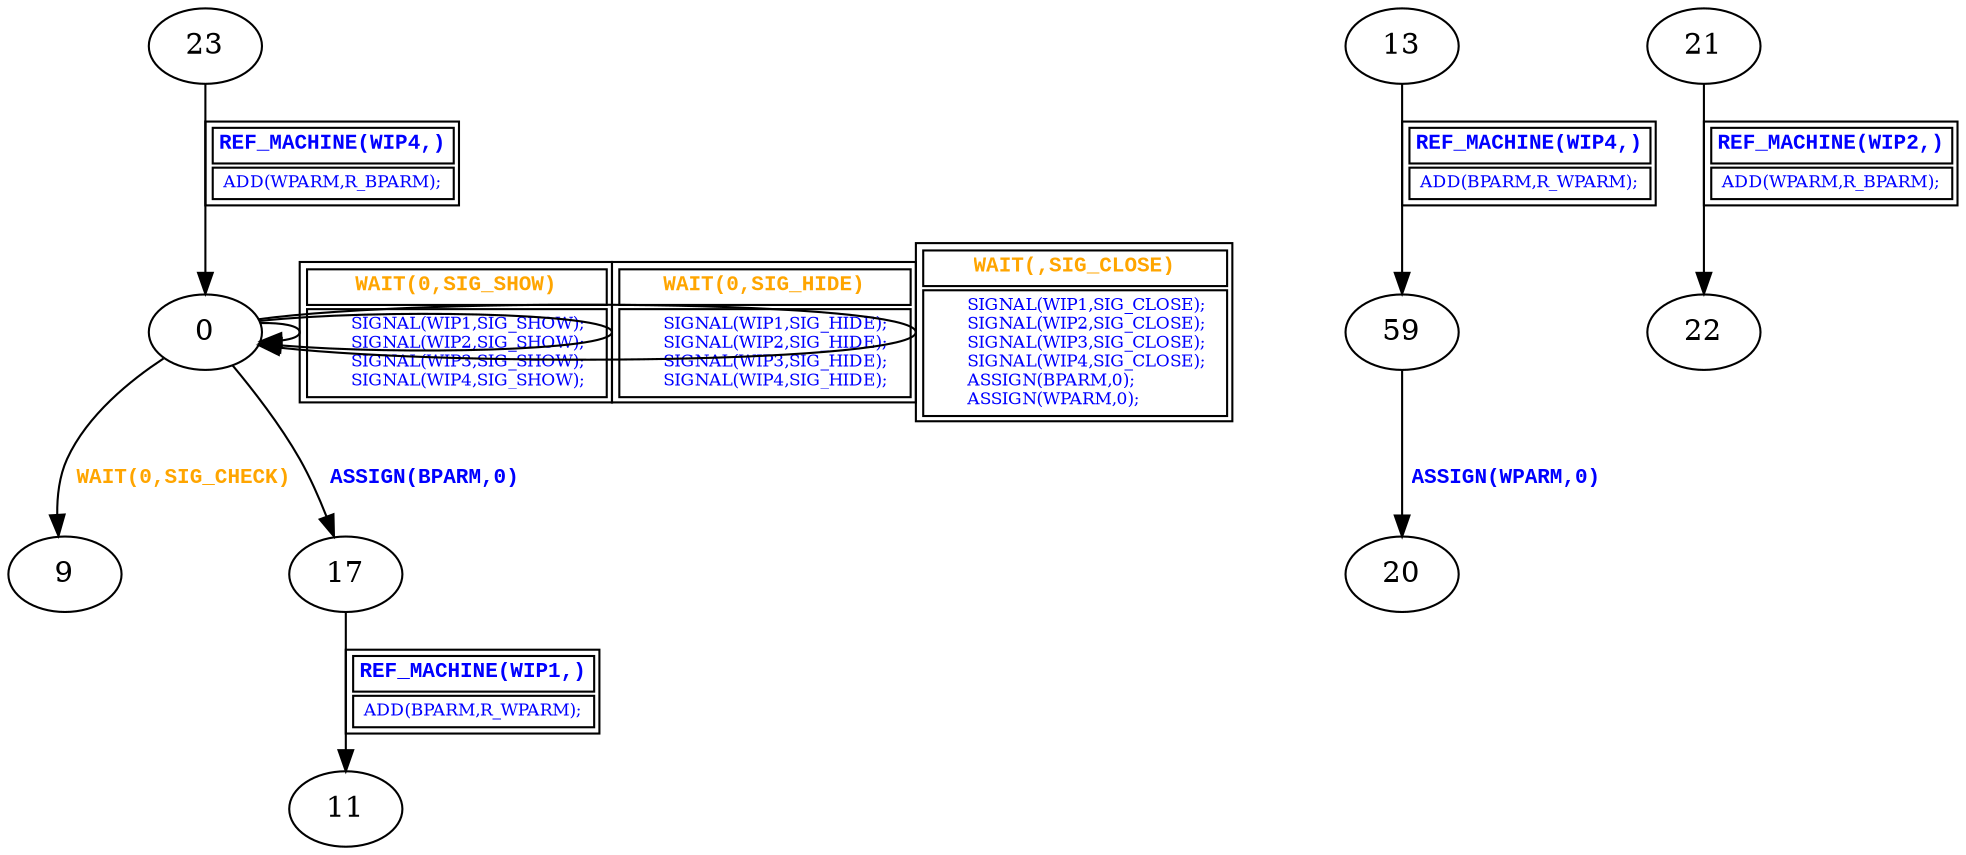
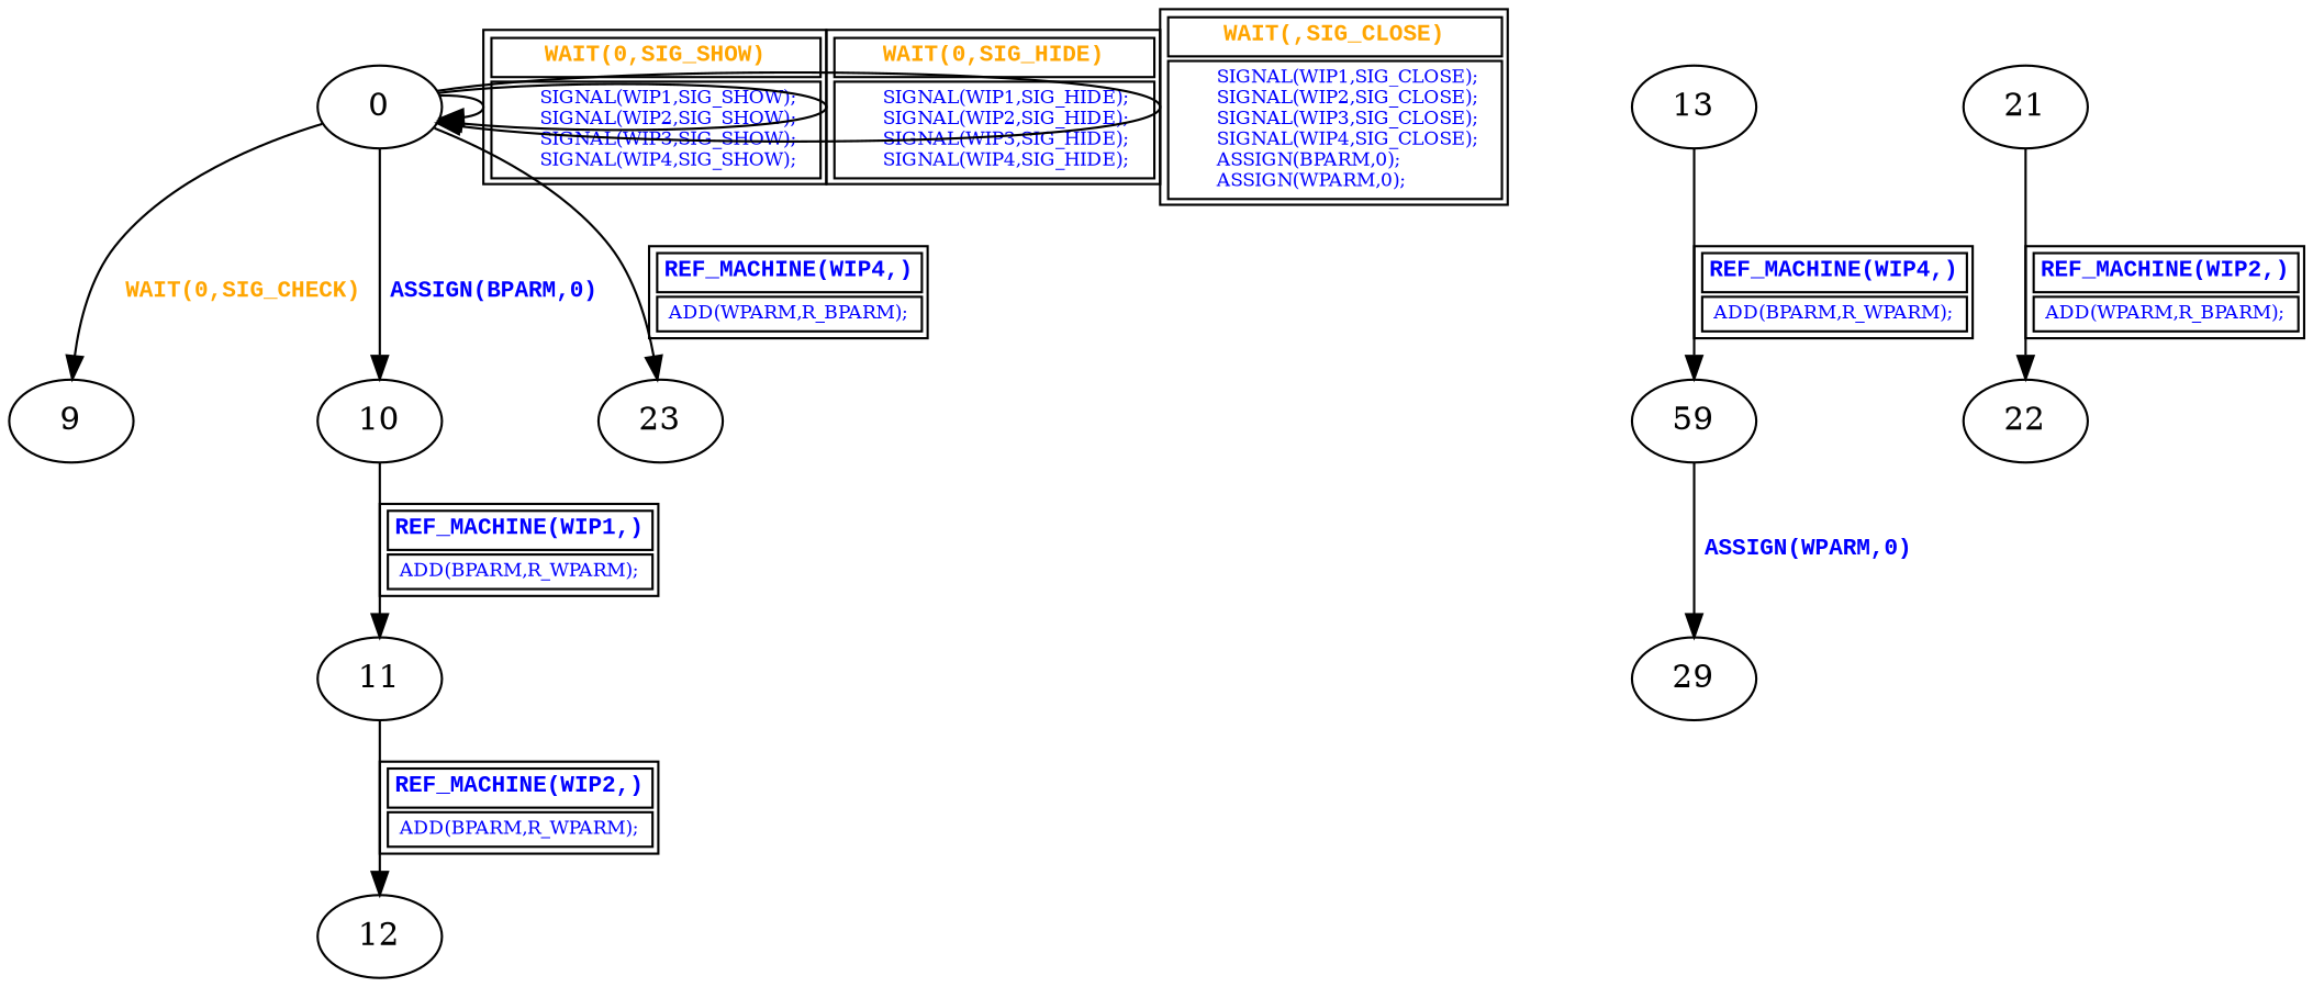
  digraph {
    node [shape=oval]
    edge [fontcolor=blue]
    0
    9
-   10 [label=17]
+   10
    11
+   12
    n6 [label=59]
    13
-   20
+   20 [label=29]
    21
    22
    23
    0 -> 0 [fontcolor=orange label=< <table border="1"><tr><td><font face="Courier New" point-size="10"><b>WAIT(0,SIG_SHOW)<br align="left"/></b></font></td></tr> <tr><td><font point-size="8" color ="blue">        SIGNAL(WIP1,SIG_SHOW);<br align="left"/>        SIGNAL(WIP2,SIG_SHOW);   <br align="left"/>        SIGNAL(WIP3,SIG_SHOW);<br align="left"/>        SIGNAL(WIP4,SIG_SHOW);<br align="left"/></font></td></tr></table>>]
    0 -> 0 [fontcolor=orange label=< <table border="1"><tr><td><font face="Courier New" point-size="10"><b>WAIT(0,SIG_HIDE)<br align="left"/></b></font></td></tr> <tr><td><font point-size="8" color ="blue">        SIGNAL(WIP1,SIG_HIDE);<br align="left"/>        SIGNAL(WIP2,SIG_HIDE);   <br align="left"/>        SIGNAL(WIP3,SIG_HIDE);<br align="left"/>        SIGNAL(WIP4,SIG_HIDE);<br align="left"/></font></td></tr></table>>]
    0 -> 0 [fontcolor=orange label=< <table border="1"><tr><td><font face="Courier New" point-size="10"><b>WAIT(,SIG_CLOSE)<br align="left"/></b></font></td></tr> <tr><td><font point-size="8" color ="blue">        SIGNAL(WIP1,SIG_CLOSE);<br align="left"/>        SIGNAL(WIP2,SIG_CLOSE);   <br align="left"/>        SIGNAL(WIP3,SIG_CLOSE);<br align="left"/>        SIGNAL(WIP4,SIG_CLOSE);<br align="left"/>        ASSIGN(BPARM,0);<br align="left"/>        ASSIGN(WPARM,0);<br align="left"/></font></td></tr></table>>]
    0 -> 9 [fontcolor=orange label=< <table border="0"><tr><td><font face="Courier New" point-size="10"><b>WAIT(0,SIG_CHECK)<br align="left"/></b></font></td></tr> </table>>]
    0 -> 10 [label=< <table border="0"><tr><td><font face="Courier New" point-size="10"><b>ASSIGN(BPARM,0)<br align="left"/></b></font></td></tr> </table>>]
    10 -> 11 [label=< <table border="1"><tr><td><font face="Courier New" point-size="10"><b>REF_MACHINE(WIP1,)<br align="left"/></b></font></td></tr> <tr><td><font point-size="8" color ="blue">ADD(BPARM,R_WPARM);<br align="left"/></font></td></tr></table>>]
+   11 -> 12 [label=< <table border="1"><tr><td><font face="Courier New" point-size="10"><b>REF_MACHINE(WIP2,)<br align="left"/></b></font></td></tr> <tr><td><font point-size="8" color ="blue">ADD(BPARM,R_WPARM);<br align="left"/></font></td></tr></table>>]
    n6 -> 20 [label=< <table border="0"><tr><td><font face="Courier New" point-size="10"><b>ASSIGN(WPARM,0)<br align="left"/></b></font></td></tr> </table>>]
    13 -> n6 [label=< <table border="1"><tr><td><font face="Courier New" point-size="10"><b>REF_MACHINE(WIP4,)<br align="left"/></b></font></td></tr> <tr><td><font point-size="8" color ="blue">ADD(BPARM,R_WPARM);<br align="left"/></font></td></tr></table>>]
    21 -> 22 [label=< <table border="1"><tr><td><font face="Courier New" point-size="10"><b>REF_MACHINE(WIP2,)<br align="left"/></b></font></td></tr> <tr><td><font point-size="8" color ="blue">ADD(WPARM,R_BPARM);<br align="left"/></font></td></tr></table>>]
-   23 -> 0 [label=< <table border="1"><tr><td><font face="Courier New" point-size="10"><b>REF_MACHINE(WIP4,)<br align="left"/></b></font></td></tr> <tr><td><font point-size="8" color ="blue">ADD(WPARM,R_BPARM);<br align="left"/></font></td></tr></table>>]
+   0 -> 23 [label=< <table border="1"><tr><td><font face="Courier New" point-size="10"><b>REF_MACHINE(WIP4,)<br align="left"/></b></font></td></tr> <tr><td><font point-size="8" color ="blue">ADD(WPARM,R_BPARM);<br align="left"/></font></td></tr></table>>]
  }
